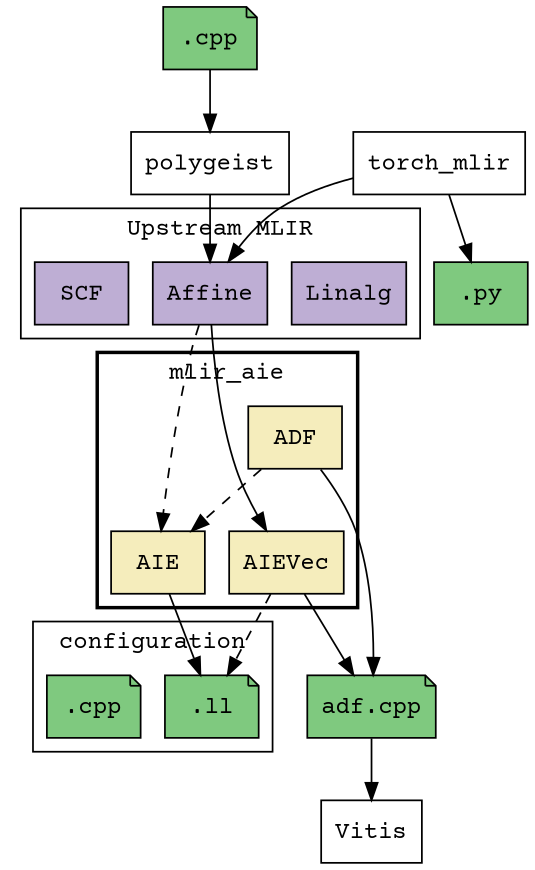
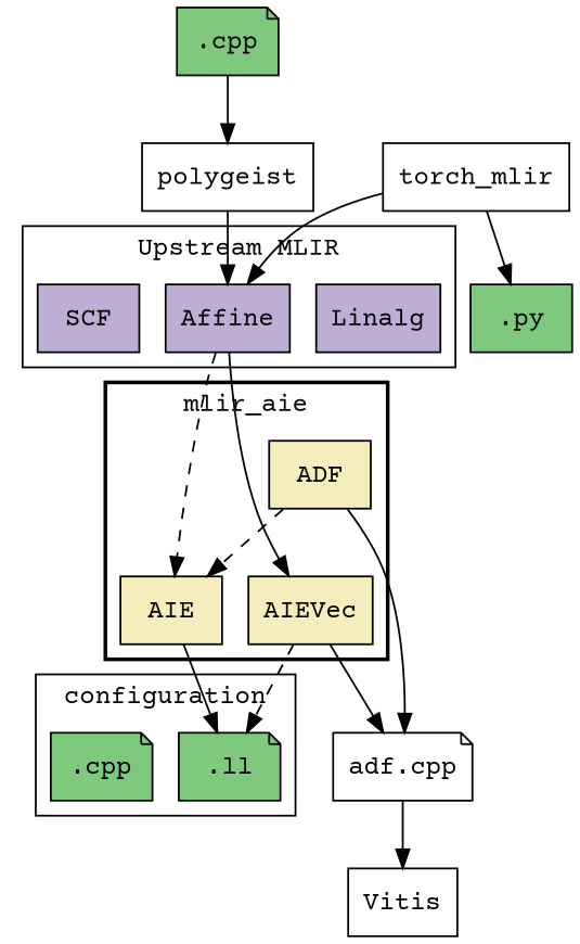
  digraph {
    compound=true
    fontname="Courier Prime"
    nodesep=0.2
    rankdir=TB
    ranksep=0.5
    splines=spline
    node [fillcolor="#7fc97f" fontname="Courier Prime" shape=box style=filled]
    edge [fontname="Courier Prime"]
    Linalg [fillcolor="#beaed4"]
    Affine [fillcolor="#beaed4"]
    SCF [fillcolor="#beaed4"]
    AIE [fillcolor="#f5edbc"]
    AIEVec [fillcolor="#f5edbc"]
    ADF [fillcolor="#f5edbc"]
    n7 [label=".cpp" shape=note]
    n8 [label=".py"]
    n9 [label=".ll" shape=note]
    n10 [label=".cpp" shape=note]
-   n11 [label="adf.cpp" shape=note]
+   n11 [fillcolor=white label="adf.cpp" shape=note]
    polygeist [fillcolor=white]
    Vitis [fillcolor=white]
    torch_mlir [fillcolor=white]
    subgraph cluster_1 {
      label="Upstream MLIR"
      Linalg
      Affine
      SCF
    }
    subgraph cluster_2 {
      label=mlir_aie
      style="solid,bold"
      ADF
      subgraph sub_3 {
        label=mlir_aie
        rank=same
        style="solid,bold"
        AIE
        AIEVec
      }
    }
    subgraph sub_4 {
      n7
      n8
    }
    subgraph sub_5 {
      n11
      subgraph cluster_6 {
        label=configuration
        n9
        n10
      }
    }
    Affine -> AIE [style=dashed]
    Affine -> AIEVec
    Affine -> ADF [style=invis]
    AIE -> n9
    AIEVec -> n9 [style=dashed]
    AIEVec -> n11
    ADF -> AIE [style=dashed]
    ADF -> n11
    n7 -> polygeist
    n11 -> Vitis
    polygeist -> Affine
    torch_mlir -> Affine
    torch_mlir -> n8
  }
